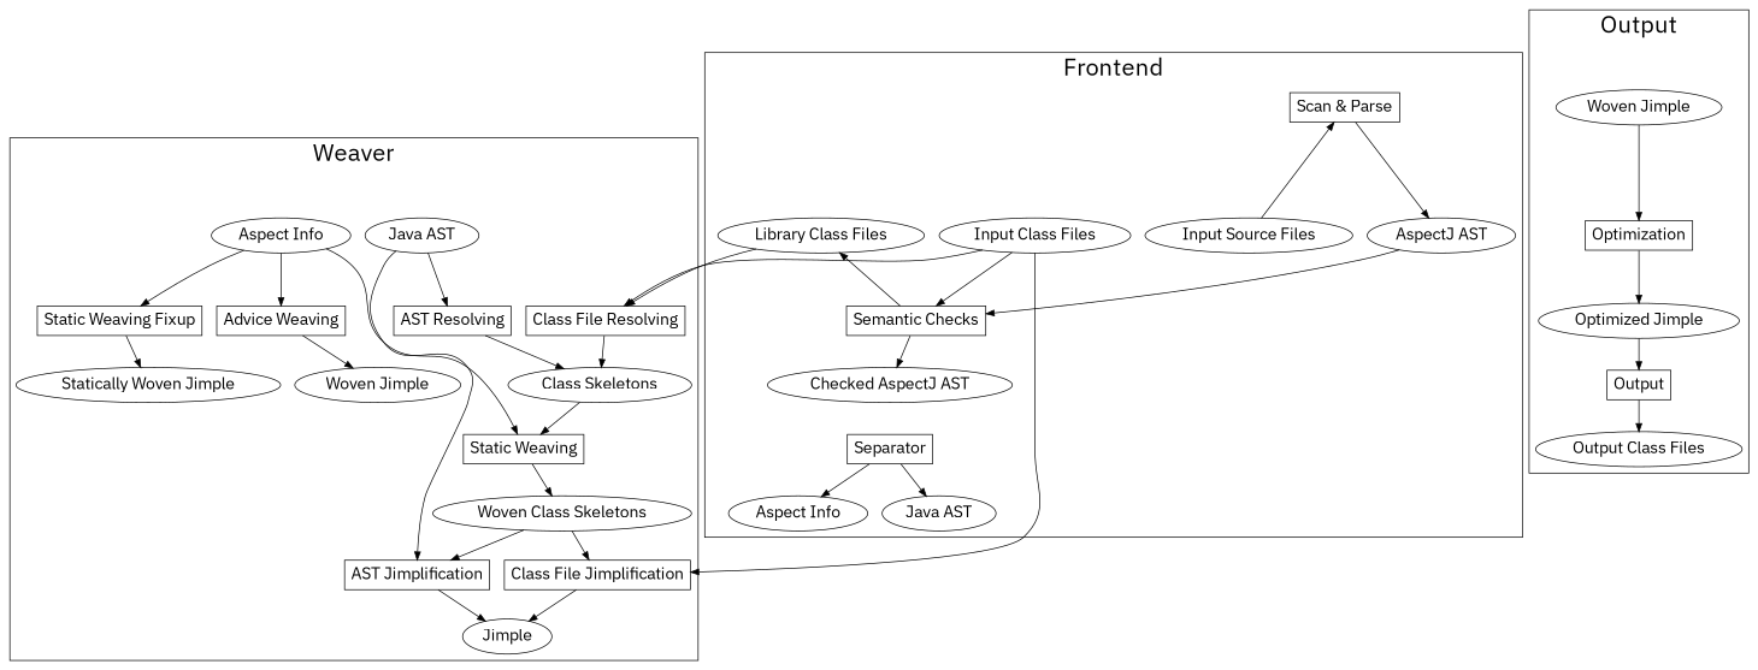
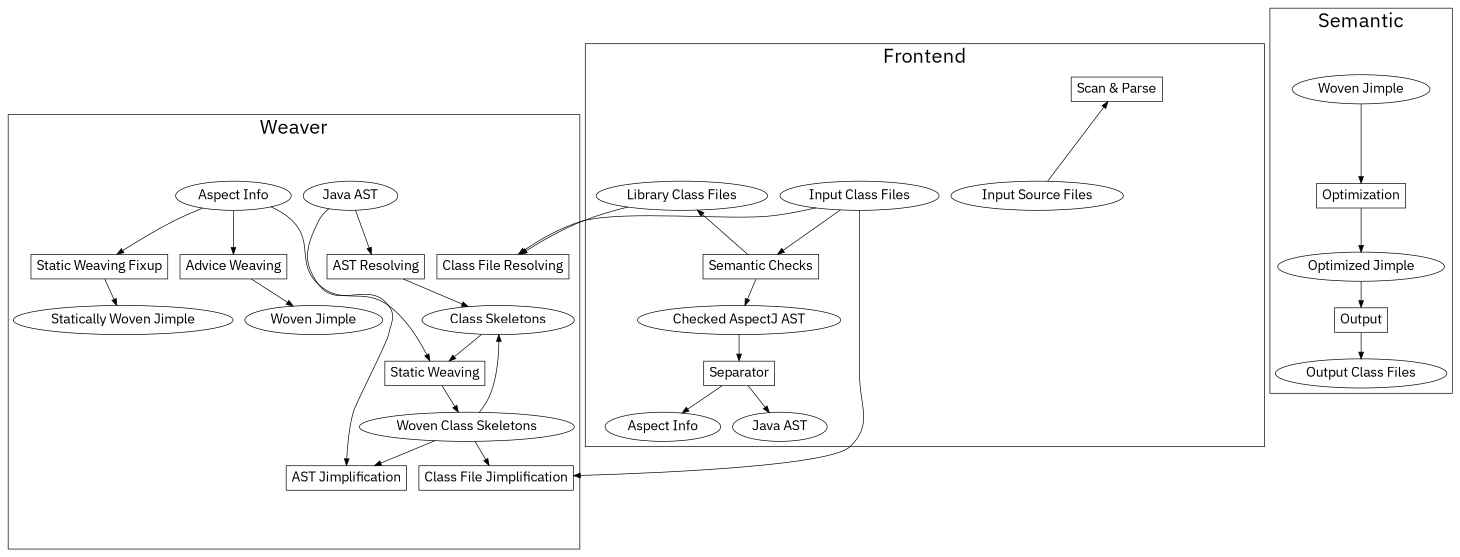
  digraph {
    fontname="IBM Plex Sans"
    node [fontname="IBM Plex Sans" fontsize=20]
    edge [fontname="IBM Plex Sans"]
    "Input Source Files"
    "Input Class Files"
    "Library Class Files"
    "Scan & Parse" [shape=box]
    "Semantic Checks" [shape=box]
-   "AspectJ AST"
    "Checked AspectJ AST"
    Separator [shape=box]
    "Java AST"
    "Aspect Info"
    "AST Resolving" [shape=box]
    "Class File Resolving" [shape=box]
    n13 [label="Aspect Info"]
    n14 [label="Java AST"]
    "Class File Jimplification" [shape=box]
    "Class Skeletons"
    "Static Weaving" [shape=box]
    "Static Weaving Fixup" [shape=box]
    "Advice Weaving" [shape=box]
    "AST Jimplification" [shape=box]
-   Jimple
    "Woven Class Skeletons"
    "Statically Woven Jimple"
    "Woven Jimple"
    n25 [label="Woven Jimple"]
    Optimization [shape=box]
    "Optimized Jimple"
    Output [shape=box]
    "Output Class Files"
    subgraph cluster_1 {
      fontsize=30
      label=Frontend
      "Scan & Parse"
      "Semantic Checks"
-     "AspectJ AST"
      "Checked AspectJ AST"
      Separator
      "Java AST"
      "Aspect Info"
      subgraph cluster_2 {
        fontsize=30
        label=Frontend
        style=invis
        "Input Source Files"
        "Input Class Files"
        "Library Class Files"
      }
    }
    subgraph cluster_3 {
      fontsize=30
      label=Weaver
      "Class File Jimplification"
      "Class Skeletons"
      "Static Weaving"
      "Static Weaving Fixup"
      "Advice Weaving"
      "AST Jimplification"
-     Jimple
      "Woven Class Skeletons"
      "Statically Woven Jimple"
      "Woven Jimple"
      subgraph cluster_4 {
        fontsize=30
        label=Weaver
        style=invis
        "AST Resolving"
        "Class File Resolving"
      }
      subgraph cluster_5 {
        fontsize=30
        label=Weaver
        style=invis
        n13
        n14
      }
    }
    subgraph cluster_6 {
      fontsize=30
-     label=Output
+     label=Semantic
      Optimization
      "Optimized Jimple"
      Output
      "Output Class Files"
      subgraph cluster_7 {
        fontsize=30
        label=Output
        style=invis
        n25
      }
    }
    "Input Source Files" -> "Scan & Parse"
    "Input Class Files" -> "Semantic Checks"
    "Input Class Files" -> "Class File Resolving"
    "Input Class Files" -> "Class File Jimplification"
    "Library Class Files" -> "Class File Resolving"
-   "Scan & Parse" -> "AspectJ AST"
    "Semantic Checks" -> "Library Class Files"
    "Semantic Checks" -> "Checked AspectJ AST"
-   "AspectJ AST" -> "Semantic Checks"
+   "Checked AspectJ AST" -> Separator
    Separator -> "Java AST"
    Separator -> "Aspect Info"
    "AST Resolving" -> "Class Skeletons"
-   "Class File Resolving" -> "Class Skeletons"
+   "Woven Class Skeletons" -> "Class Skeletons"
    n13 -> "Static Weaving"
    n13 -> "Static Weaving Fixup"
    n13 -> "Advice Weaving"
    n14 -> "AST Resolving"
    n14 -> "AST Jimplification"
-   "Class File Jimplification" -> Jimple
    "Class Skeletons" -> "Static Weaving"
    "Static Weaving" -> "Woven Class Skeletons"
    "Static Weaving Fixup" -> "Statically Woven Jimple"
    "Advice Weaving" -> "Woven Jimple"
-   "AST Jimplification" -> Jimple
    "Woven Class Skeletons" -> "Class File Jimplification"
    "Woven Class Skeletons" -> "AST Jimplification"
    n25 -> Optimization
    Optimization -> "Optimized Jimple"
    "Optimized Jimple" -> Output
    Output -> "Output Class Files"
  }
